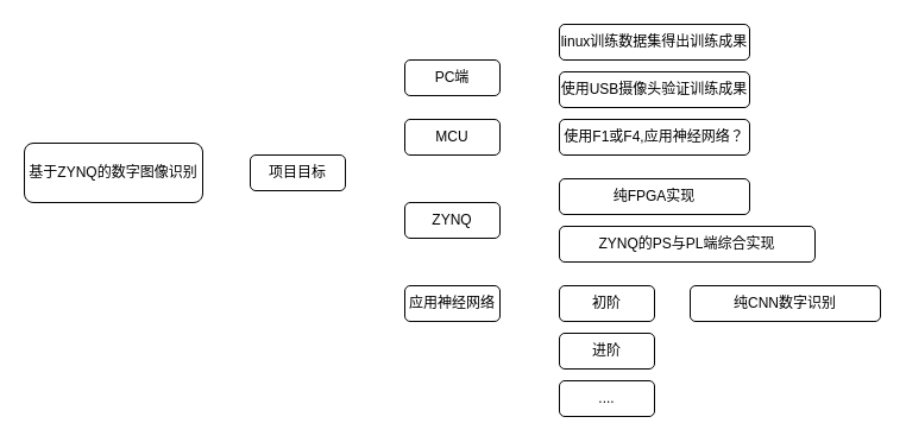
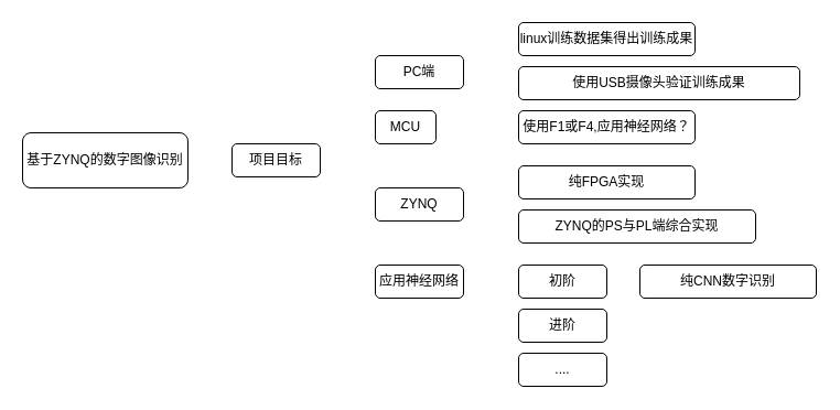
  <mxCell id="0" />
  <mxCell id="1" parent="0" />
  <mxCell id="2" value="基于ZYNQ的数字图像识别" style="rounded=1;whiteSpace=wrap;html=1;" vertex="1" parent="1"><mxGeometry x="20" y="120" width="150" height="50" as="geometry" /></mxCell>
  <mxCell id="3" value="项目目标" style="rounded=1;whiteSpace=wrap;html=1;" vertex="1" parent="1"><mxGeometry x="210" y="130" width="80" height="30" as="geometry" /></mxCell>
  <mxCell id="4" value="PC端" style="rounded=1;whiteSpace=wrap;html=1;" vertex="1" parent="1"><mxGeometry x="340" y="50" width="80" height="30" as="geometry" /></mxCell>
- <mxCell id="5" value="MCU" style="rounded=1;whiteSpace=wrap;html=1;" vertex="1" parent="1"><mxGeometry x="340" y="100" width="80" height="30" as="geometry" /></mxCell>
+ <mxCell id="5" value="MCU" style="rounded=1;whiteSpace=wrap;html=1;" vertex="1" parent="1"><mxGeometry x="340" y="100" width="55" height="30" as="geometry" /></mxCell>
  <mxCell id="6" value="ZYNQ" style="rounded=1;whiteSpace=wrap;html=1;" vertex="1" parent="1"><mxGeometry x="340" y="170" width="80" height="30" as="geometry" /></mxCell>
  <mxCell id="7" value="应用神经网络" style="rounded=1;whiteSpace=wrap;html=1;" vertex="1" parent="1"><mxGeometry x="340" y="240" width="80" height="30" as="geometry" /></mxCell>
  <mxCell id="8" value="linux训练数据集得出训练成果" style="rounded=1;whiteSpace=wrap;html=1;" vertex="1" parent="1"><mxGeometry x="470" y="20" width="160" height="30" as="geometry" /></mxCell>
- <mxCell id="9" value="使用USB摄像头验证训练成果" style="rounded=1;whiteSpace=wrap;html=1;" vertex="1" parent="1"><mxGeometry x="470" y="60" width="160" height="30" as="geometry" /></mxCell>
+ <mxCell id="9" value="使用USB摄像头验证训练成果" style="rounded=1;whiteSpace=wrap;html=1;" vertex="1" parent="1"><mxGeometry x="470" y="60" width="255" height="30" as="geometry" /></mxCell>
  <mxCell id="10" value="使用F1或F4,应用神经网络？" style="rounded=1;whiteSpace=wrap;html=1;" vertex="1" parent="1"><mxGeometry x="470" y="100" width="160" height="30" as="geometry" /></mxCell>
  <mxCell id="11" value="纯FPGA实现" style="rounded=1;whiteSpace=wrap;html=1;" vertex="1" parent="1"><mxGeometry x="470" y="150" width="160" height="30" as="geometry" /></mxCell>
  <mxCell id="12" value="ZYNQ的PS与PL端综合实现" style="rounded=1;whiteSpace=wrap;html=1;" vertex="1" parent="1"><mxGeometry x="470" y="190" width="215" height="30" as="geometry" /></mxCell>
  <mxCell id="13" value="初阶" style="rounded=1;whiteSpace=wrap;html=1;" vertex="1" parent="1"><mxGeometry x="470" y="240" width="80" height="30" as="geometry" /></mxCell>
  <mxCell id="14" value="进阶" style="rounded=1;whiteSpace=wrap;html=1;" vertex="1" parent="1"><mxGeometry x="470" y="280" width="80" height="30" as="geometry" /></mxCell>
  <mxCell id="15" value="...." style="rounded=1;whiteSpace=wrap;html=1;" vertex="1" parent="1"><mxGeometry x="470" y="320" width="80" height="30" as="geometry" /></mxCell>
  <mxCell id="16" value="纯CNN数字识别" style="rounded=1;whiteSpace=wrap;html=1;" vertex="1" parent="1"><mxGeometry x="580" y="240" width="160" height="30" as="geometry" /></mxCell>
